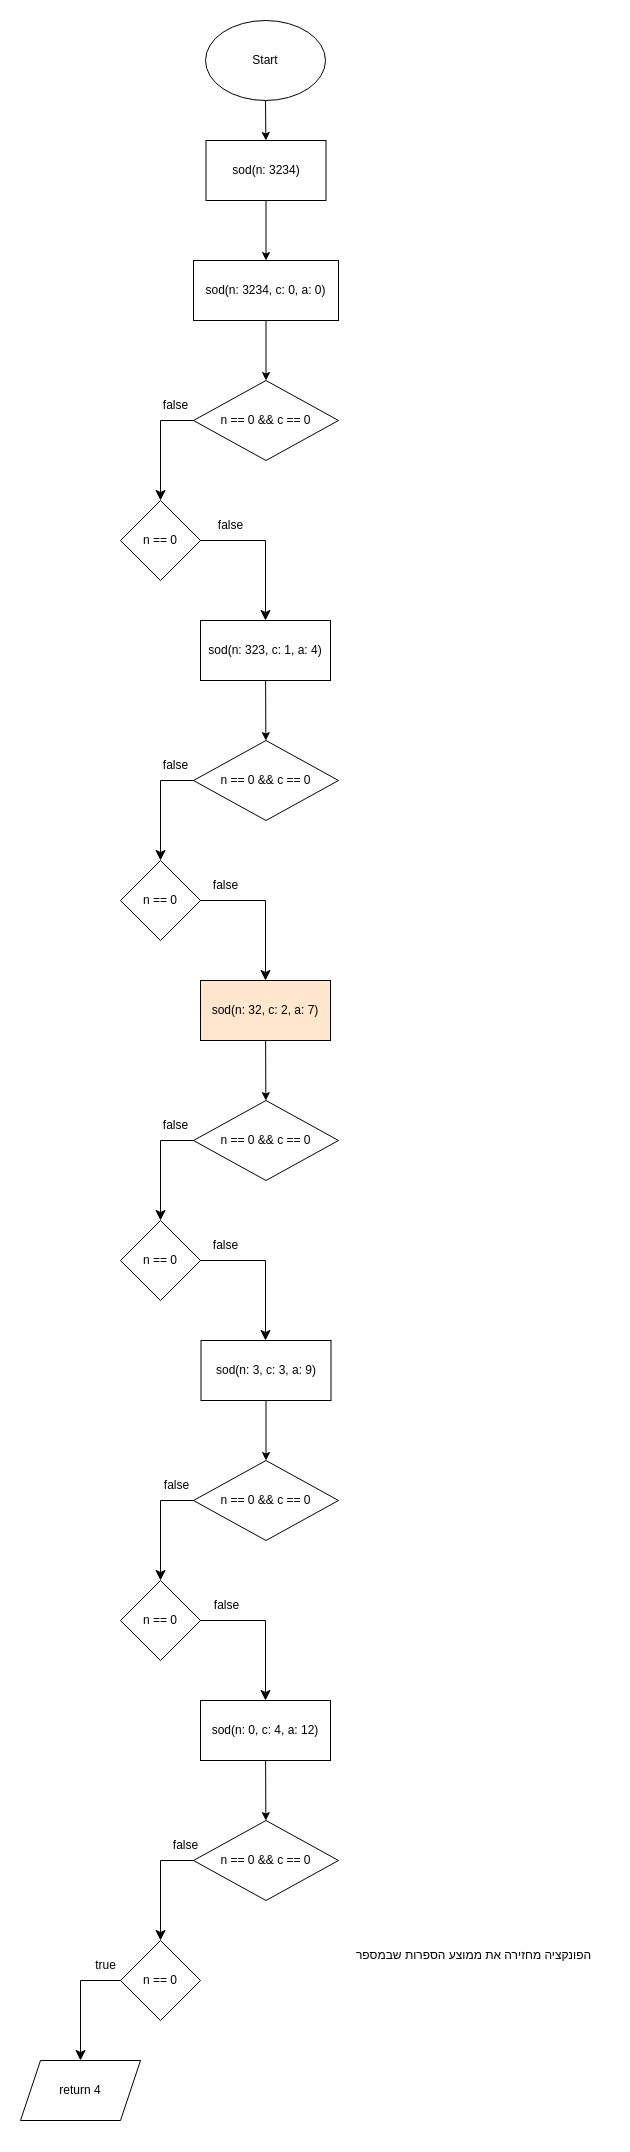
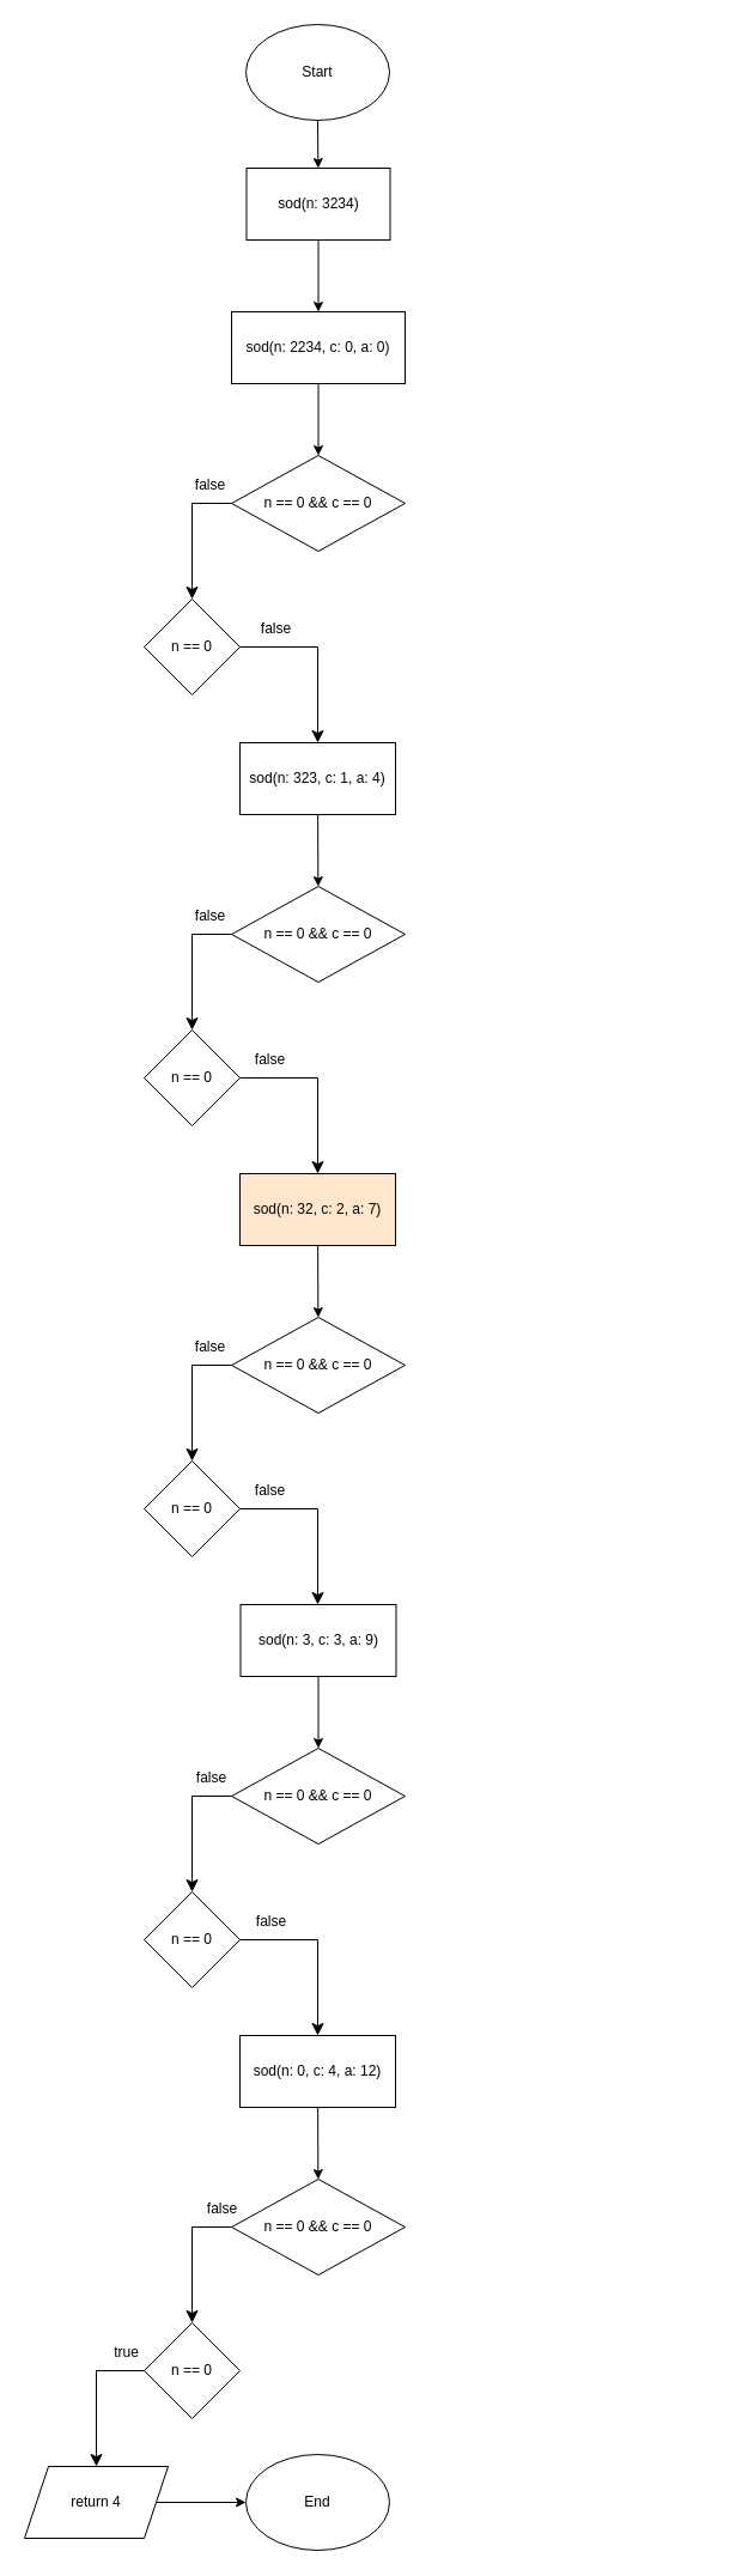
  <mxCell id="0" />
  <mxCell id="1" parent="0" />
  <mxCell id="2" style="edgeStyle=none;html=1;" edge="1" parent="1" source="3" target="5"><mxGeometry relative="1" as="geometry" /></mxCell>
  <mxCell id="3" value="Start" style="ellipse;whiteSpace=wrap;html=1;" vertex="1" parent="1"><mxGeometry x="205" y="20" width="120" height="80" as="geometry" /></mxCell>
  <mxCell id="4" style="edgeStyle=none;html=1;" edge="1" parent="1" source="5" target="7"><mxGeometry relative="1" as="geometry" /></mxCell>
  <mxCell id="5" value="sod(n: 3234)" style="whiteSpace=wrap;html=1;" vertex="1" parent="1"><mxGeometry x="205.5" y="140" width="120" height="60" as="geometry" /></mxCell>
  <mxCell id="6" style="edgeStyle=none;html=1;" edge="1" parent="1" source="7" target="8"><mxGeometry relative="1" as="geometry" /></mxCell>
- <mxCell id="7" value="sod(n: 3234, c: 0, a: 0)" style="whiteSpace=wrap;html=1;" vertex="1" parent="1"><mxGeometry x="193" y="260" width="145" height="60" as="geometry" /></mxCell>
+ <mxCell id="7" value="sod(n: 2234, c: 0, a: 0)" style="whiteSpace=wrap;html=1;" vertex="1" parent="1"><mxGeometry x="193" y="260" width="145" height="60" as="geometry" /></mxCell>
  <mxCell id="8" value="n == 0 &amp;amp;&amp;amp; c == 0" style="rhombus;whiteSpace=wrap;html=1;" vertex="1" parent="1"><mxGeometry x="193" y="380" width="145" height="80" as="geometry" /></mxCell>
  <mxCell id="9" value="n == 0" style="rhombus;whiteSpace=wrap;html=1;" vertex="1" parent="1"><mxGeometry x="120" y="500" width="80" height="80" as="geometry" /></mxCell>
  <mxCell id="10" value="" style="edgeStyle=segmentEdgeStyle;endArrow=classic;html=1;curved=0;rounded=0;endSize=8;startSize=8;sourcePerimeterSpacing=0;targetPerimeterSpacing=0;" edge="1" parent="1" source="8" target="9"><mxGeometry width="100" relative="1" as="geometry"><mxPoint x="110" y="410" as="sourcePoint" /><mxPoint x="210" y="450" as="targetPoint" /><Array as="points" /></mxGeometry></mxCell>
  <mxCell id="11" value="false" style="text;html=1;align=center;verticalAlign=middle;resizable=0;points=[];autosize=1;strokeColor=none;fillColor=none;" vertex="1" parent="1"><mxGeometry x="150" y="390" width="50" height="30" as="geometry" /></mxCell>
  <mxCell id="12" style="edgeStyle=none;html=1;" edge="1" parent="1" source="13" target="15"><mxGeometry relative="1" as="geometry" /></mxCell>
  <mxCell id="13" value="sod(n: 323, c: 1, a: 4)" style="whiteSpace=wrap;html=1;" vertex="1" parent="1"><mxGeometry x="200" y="620" width="130" height="60" as="geometry" /></mxCell>
  <mxCell id="14" value="" style="edgeStyle=segmentEdgeStyle;endArrow=classic;html=1;curved=0;rounded=0;endSize=8;startSize=8;sourcePerimeterSpacing=0;targetPerimeterSpacing=0;" edge="1" parent="1" source="9" target="13"><mxGeometry width="100" relative="1" as="geometry"><mxPoint x="310" y="600" as="sourcePoint" /><mxPoint x="410" y="640" as="targetPoint" /><Array as="points"><mxPoint x="265" y="540" /></Array></mxGeometry></mxCell>
  <mxCell id="15" value="n == 0 &amp;amp;&amp;amp; c == 0" style="rhombus;whiteSpace=wrap;html=1;" vertex="1" parent="1"><mxGeometry x="193" y="740" width="145" height="80" as="geometry" /></mxCell>
  <mxCell id="16" value="false" style="text;html=1;align=center;verticalAlign=middle;resizable=0;points=[];autosize=1;strokeColor=none;fillColor=none;" vertex="1" parent="1"><mxGeometry x="150" y="750" width="50" height="30" as="geometry" /></mxCell>
  <mxCell id="17" value="" style="edgeStyle=segmentEdgeStyle;endArrow=classic;html=1;curved=0;rounded=0;endSize=8;startSize=8;sourcePerimeterSpacing=0;targetPerimeterSpacing=0;" edge="1" parent="1"><mxGeometry width="100" relative="1" as="geometry"><mxPoint x="193" y="780" as="sourcePoint" /><mxPoint x="160" y="860" as="targetPoint" /><Array as="points" /></mxGeometry></mxCell>
  <mxCell id="18" value="n == 0" style="rhombus;whiteSpace=wrap;html=1;" vertex="1" parent="1"><mxGeometry x="120" y="860" width="80" height="80" as="geometry" /></mxCell>
  <mxCell id="19" value="" style="edgeStyle=segmentEdgeStyle;endArrow=classic;html=1;curved=0;rounded=0;endSize=8;startSize=8;sourcePerimeterSpacing=0;targetPerimeterSpacing=0;" edge="1" parent="1"><mxGeometry width="100" relative="1" as="geometry"><mxPoint x="200" y="900" as="sourcePoint" /><mxPoint x="265" y="980" as="targetPoint" /><Array as="points"><mxPoint x="265" y="900" /></Array></mxGeometry></mxCell>
  <mxCell id="20" value="false" style="text;html=1;align=center;verticalAlign=middle;resizable=0;points=[];autosize=1;strokeColor=none;fillColor=none;" vertex="1" parent="1"><mxGeometry x="205" y="510" width="50" height="30" as="geometry" /></mxCell>
  <mxCell id="21" value="false" style="text;html=1;align=center;verticalAlign=middle;resizable=0;points=[];autosize=1;strokeColor=none;fillColor=none;" vertex="1" parent="1"><mxGeometry x="200" y="870" width="50" height="30" as="geometry" /></mxCell>
  <mxCell id="22" style="edgeStyle=none;html=1;" edge="1" parent="1" source="23" target="24"><mxGeometry relative="1" as="geometry" /></mxCell>
  <mxCell id="23" value="sod(n: 32, c: 2, a: 7)" style="whiteSpace=wrap;html=1;fillColor=#ffe6cc;" vertex="1" parent="1"><mxGeometry x="200" y="980" width="130" height="60" as="geometry" /></mxCell>
  <mxCell id="24" value="n == 0 &amp;amp;&amp;amp; c == 0" style="rhombus;whiteSpace=wrap;html=1;" vertex="1" parent="1"><mxGeometry x="193" y="1100" width="145" height="80" as="geometry" /></mxCell>
  <mxCell id="25" value="" style="edgeStyle=segmentEdgeStyle;endArrow=classic;html=1;curved=0;rounded=0;endSize=8;startSize=8;sourcePerimeterSpacing=0;targetPerimeterSpacing=0;" edge="1" parent="1"><mxGeometry width="100" relative="1" as="geometry"><mxPoint x="193" y="1140" as="sourcePoint" /><mxPoint x="160" y="1220" as="targetPoint" /><Array as="points" /></mxGeometry></mxCell>
  <mxCell id="26" value="n == 0" style="rhombus;whiteSpace=wrap;html=1;" vertex="1" parent="1"><mxGeometry x="120" y="1220" width="80" height="80" as="geometry" /></mxCell>
  <mxCell id="27" value="false" style="text;html=1;align=center;verticalAlign=middle;resizable=0;points=[];autosize=1;strokeColor=none;fillColor=none;" vertex="1" parent="1"><mxGeometry x="150" y="1110" width="50" height="30" as="geometry" /></mxCell>
  <mxCell id="28" value="" style="edgeStyle=segmentEdgeStyle;endArrow=classic;html=1;curved=0;rounded=0;endSize=8;startSize=8;sourcePerimeterSpacing=0;targetPerimeterSpacing=0;" edge="1" parent="1"><mxGeometry width="100" relative="1" as="geometry"><mxPoint x="200" y="1260" as="sourcePoint" /><mxPoint x="265" y="1340" as="targetPoint" /><Array as="points"><mxPoint x="265" y="1260" /></Array></mxGeometry></mxCell>
  <mxCell id="29" value="false" style="text;html=1;align=center;verticalAlign=middle;resizable=0;points=[];autosize=1;strokeColor=none;fillColor=none;" vertex="1" parent="1"><mxGeometry x="200" y="1230" width="50" height="30" as="geometry" /></mxCell>
  <mxCell id="30" style="edgeStyle=none;html=1;" edge="1" parent="1" source="31" target="32"><mxGeometry relative="1" as="geometry" /></mxCell>
  <mxCell id="31" value="sod(n: 3, c: 3, a: 9)" style="whiteSpace=wrap;html=1;" vertex="1" parent="1"><mxGeometry x="200.5" y="1340" width="130" height="60" as="geometry" /></mxCell>
  <mxCell id="32" value="n == 0 &amp;amp;&amp;amp; c == 0" style="rhombus;whiteSpace=wrap;html=1;" vertex="1" parent="1"><mxGeometry x="193" y="1460" width="145" height="80" as="geometry" /></mxCell>
  <mxCell id="33" value="" style="edgeStyle=segmentEdgeStyle;endArrow=classic;html=1;curved=0;rounded=0;endSize=8;startSize=8;sourcePerimeterSpacing=0;targetPerimeterSpacing=0;" edge="1" parent="1"><mxGeometry width="100" relative="1" as="geometry"><mxPoint x="193" y="1500" as="sourcePoint" /><mxPoint x="160" y="1580" as="targetPoint" /><Array as="points" /></mxGeometry></mxCell>
  <mxCell id="34" value="n == 0" style="rhombus;whiteSpace=wrap;html=1;" vertex="1" parent="1"><mxGeometry x="120" y="1580" width="80" height="80" as="geometry" /></mxCell>
  <mxCell id="35" value="false" style="text;html=1;align=center;verticalAlign=middle;resizable=0;points=[];autosize=1;strokeColor=none;fillColor=none;" vertex="1" parent="1"><mxGeometry x="151" y="1470" width="50" height="30" as="geometry" /></mxCell>
  <mxCell id="36" value="false" style="text;html=1;align=center;verticalAlign=middle;resizable=0;points=[];autosize=1;strokeColor=none;fillColor=none;" vertex="1" parent="1"><mxGeometry x="201" y="1590" width="50" height="30" as="geometry" /></mxCell>
  <mxCell id="37" value="" style="edgeStyle=segmentEdgeStyle;endArrow=classic;html=1;curved=0;rounded=0;endSize=8;startSize=8;sourcePerimeterSpacing=0;targetPerimeterSpacing=0;" edge="1" parent="1"><mxGeometry width="100" relative="1" as="geometry"><mxPoint x="200" y="1620" as="sourcePoint" /><mxPoint x="265" y="1700" as="targetPoint" /><Array as="points"><mxPoint x="265" y="1620" /></Array></mxGeometry></mxCell>
  <mxCell id="38" style="edgeStyle=none;html=1;" edge="1" parent="1" source="39" target="40"><mxGeometry relative="1" as="geometry" /></mxCell>
  <mxCell id="39" value="sod(n: 0, c: 4, a: 12)" style="whiteSpace=wrap;html=1;" vertex="1" parent="1"><mxGeometry x="200" y="1700" width="130" height="60" as="geometry" /></mxCell>
  <mxCell id="40" value="n == 0 &amp;amp;&amp;amp; c == 0" style="rhombus;whiteSpace=wrap;html=1;" vertex="1" parent="1"><mxGeometry x="193" y="1820" width="145" height="80" as="geometry" /></mxCell>
  <mxCell id="41" value="false" style="text;html=1;align=center;verticalAlign=middle;resizable=0;points=[];autosize=1;strokeColor=none;fillColor=none;" vertex="1" parent="1"><mxGeometry x="160" y="1830" width="50" height="30" as="geometry" /></mxCell>
  <mxCell id="42" value="" style="edgeStyle=segmentEdgeStyle;endArrow=classic;html=1;curved=0;rounded=0;endSize=8;startSize=8;sourcePerimeterSpacing=0;targetPerimeterSpacing=0;" edge="1" parent="1"><mxGeometry width="100" relative="1" as="geometry"><mxPoint x="193" y="1860" as="sourcePoint" /><mxPoint x="160" y="1940" as="targetPoint" /><Array as="points" /></mxGeometry></mxCell>
  <mxCell id="43" value="n == 0" style="rhombus;whiteSpace=wrap;html=1;" vertex="1" parent="1"><mxGeometry x="120" y="1940" width="80" height="80" as="geometry" /></mxCell>
  <mxCell id="44" value="" style="edgeStyle=segmentEdgeStyle;endArrow=classic;html=1;curved=0;rounded=0;endSize=8;startSize=8;sourcePerimeterSpacing=0;targetPerimeterSpacing=0;" edge="1" parent="1" target="47"><mxGeometry width="100" relative="1" as="geometry"><mxPoint x="120" y="1980" as="sourcePoint" /><mxPoint x="87" y="2060" as="targetPoint" /><Array as="points" /></mxGeometry></mxCell>
  <mxCell id="45" value="true" style="text;html=1;align=center;verticalAlign=middle;resizable=0;points=[];autosize=1;strokeColor=none;fillColor=none;" vertex="1" parent="1"><mxGeometry x="85" y="1950" width="40" height="30" as="geometry" /></mxCell>
+ <mxCell id="46" style="edgeStyle=none;html=1;" edge="1" parent="1" source="47" target="48"><mxGeometry relative="1" as="geometry" /></mxCell>
  <mxCell id="47" value="return 4" style="shape=parallelogram;perimeter=parallelogramPerimeter;whiteSpace=wrap;html=1;fixedSize=1;" vertex="1" parent="1"><mxGeometry x="20" y="2060" width="120" height="60" as="geometry" /></mxCell>
- <mxCell id="49" value="הפונקציה מחזירה את ממוצע הספרות שבמספר" style="text;html=1;align=center;verticalAlign=middle;resizable=0;points=[];autosize=1;strokeColor=none;fillColor=none;" vertex="1" parent="1"><mxGeometry x="338" y="1940" width="270" height="30" as="geometry" /></mxCell>
+ <mxCell id="48" value="End" style="ellipse;whiteSpace=wrap;html=1;" vertex="1" parent="1"><mxGeometry x="205" y="2050" width="120" height="80" as="geometry" /></mxCell>
